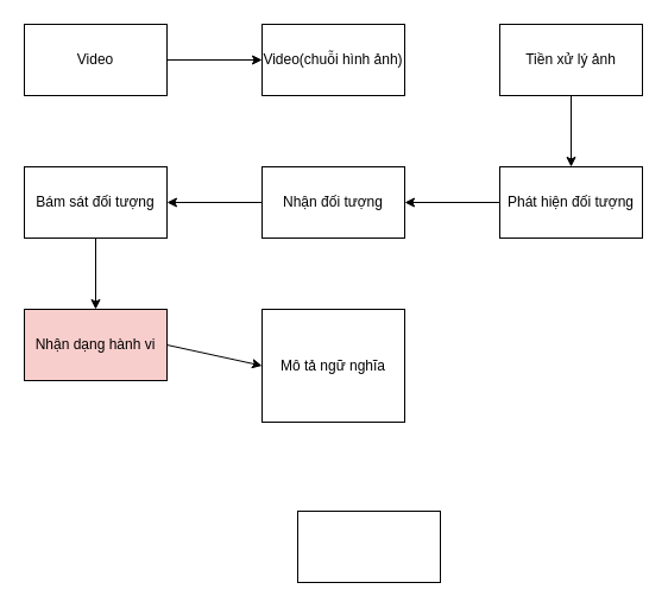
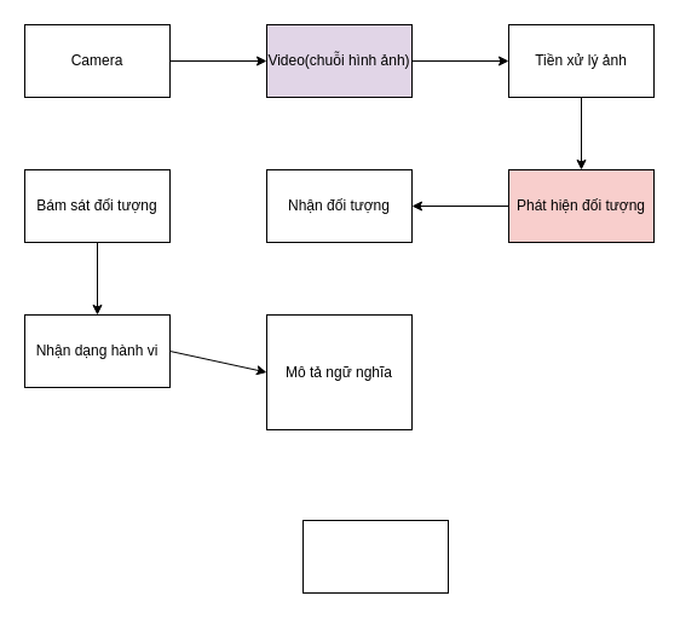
  <mxCell id="0" />
  <mxCell id="1" parent="0" />
- <mxCell id="2" value="Video" style="rounded=0;whiteSpace=wrap;html=1;" vertex="1" parent="1"><mxGeometry x="20" y="20" width="120" height="60" as="geometry" /></mxCell>
- <mxCell id="3" value="Video(chuỗi hình ảnh)" style="rounded=0;whiteSpace=wrap;html=1;" vertex="1" parent="1"><mxGeometry x="220" y="20" width="120" height="60" as="geometry" /></mxCell>
- <mxCell id="4" value="Phát hiện đối tượng" style="rounded=0;whiteSpace=wrap;html=1;" vertex="1" parent="1"><mxGeometry x="420" y="140" width="120" height="60" as="geometry" /></mxCell>
+ <mxCell id="2" value="Camera" style="rounded=0;whiteSpace=wrap;html=1;" vertex="1" parent="1"><mxGeometry x="20" y="20" width="120" height="60" as="geometry" /></mxCell>
+ <mxCell id="3" value="Video(chuỗi hình ảnh)" style="rounded=0;whiteSpace=wrap;html=1;fillColor=#e1d5e7;" vertex="1" parent="1"><mxGeometry x="220" y="20" width="120" height="60" as="geometry" /></mxCell>
+ <mxCell id="4" value="Phát hiện đối tượng" style="rounded=0;whiteSpace=wrap;html=1;fillColor=#f8cecc;" vertex="1" parent="1"><mxGeometry x="420" y="140" width="120" height="60" as="geometry" /></mxCell>
  <mxCell id="5" value="Tiền xử lý ảnh" style="rounded=0;whiteSpace=wrap;html=1;" vertex="1" parent="1"><mxGeometry x="420" y="20" width="120" height="60" as="geometry" /></mxCell>
  <mxCell id="6" value="Nhận đối tượng" style="rounded=0;whiteSpace=wrap;html=1;" vertex="1" parent="1"><mxGeometry x="220" y="140" width="120" height="60" as="geometry" /></mxCell>
  <mxCell id="7" value="Bám sát đối tượng" style="rounded=0;whiteSpace=wrap;html=1;" vertex="1" parent="1"><mxGeometry x="20" y="140" width="120" height="60" as="geometry" /></mxCell>
- <mxCell id="8" value="Nhận dạng hành vi" style="rounded=0;whiteSpace=wrap;html=1;fillColor=#f8cecc;" vertex="1" parent="1"><mxGeometry x="20" y="260" width="120" height="60" as="geometry" /></mxCell>
+ <mxCell id="8" value="Nhận dạng hành vi" style="rounded=0;whiteSpace=wrap;html=1;" vertex="1" parent="1"><mxGeometry x="20" y="260" width="120" height="60" as="geometry" /></mxCell>
  <mxCell id="9" value="Mô tả ngữ nghĩa" style="rounded=0;whiteSpace=wrap;html=1;" vertex="1" parent="1"><mxGeometry x="220" y="260" width="120" height="95" as="geometry" /></mxCell>
  <mxCell id="10" value="" style="endArrow=classic;html=1;exitX=1;exitY=0.5;exitDx=0;exitDy=0;entryX=0;entryY=0.5;entryDx=0;entryDy=0;" edge="1" parent="1" source="2" target="3"><mxGeometry width="50" height="50" relative="1" as="geometry"><mxPoint x="340" y="220" as="sourcePoint" /><mxPoint x="390" y="170" as="targetPoint" /></mxGeometry></mxCell>
  <mxCell id="11" value="" style="endArrow=classic;html=1;exitX=0;exitY=0.5;exitDx=0;exitDy=0;entryX=1;entryY=0.5;entryDx=0;entryDy=0;" edge="1" parent="1" source="4" target="6"><mxGeometry width="50" height="50" relative="1" as="geometry"><mxPoint x="340" y="220" as="sourcePoint" /><mxPoint x="390" y="170" as="targetPoint" /></mxGeometry></mxCell>
  <mxCell id="12" value="" style="endArrow=classic;html=1;exitX=1;exitY=0.5;exitDx=0;exitDy=0;entryX=0;entryY=0.5;entryDx=0;entryDy=0;" edge="1" parent="1" source="8" target="9"><mxGeometry width="50" height="50" relative="1" as="geometry"><mxPoint x="340" y="220" as="sourcePoint" /><mxPoint x="390" y="170" as="targetPoint" /></mxGeometry></mxCell>
  <mxCell id="13" value="" style="endArrow=classic;html=1;exitX=0.5;exitY=1;exitDx=0;exitDy=0;entryX=0.5;entryY=0;entryDx=0;entryDy=0;" edge="1" parent="1" source="7" target="8"><mxGeometry width="50" height="50" relative="1" as="geometry"><mxPoint x="340" y="220" as="sourcePoint" /><mxPoint x="390" y="170" as="targetPoint" /></mxGeometry></mxCell>
- <mxCell id="14" value="" style="endArrow=classic;html=1;exitX=0;exitY=0.5;exitDx=0;exitDy=0;entryX=1;entryY=0.5;entryDx=0;entryDy=0;" edge="1" parent="1" source="6" target="7"><mxGeometry width="50" height="50" relative="1" as="geometry"><mxPoint x="370" y="250" as="sourcePoint" /><mxPoint x="420" y="200" as="targetPoint" /></mxGeometry></mxCell>
  <mxCell id="15" value="" style="endArrow=classic;html=1;exitX=0.5;exitY=1;exitDx=0;exitDy=0;" edge="1" parent="1" source="5" target="4"><mxGeometry width="50" height="50" relative="1" as="geometry"><mxPoint x="340" y="220" as="sourcePoint" /><mxPoint x="390" y="170" as="targetPoint" /></mxGeometry></mxCell>
+ <mxCell id="16" value="" style="endArrow=classic;html=1;exitX=1;exitY=0.5;exitDx=0;exitDy=0;entryX=0;entryY=0.5;entryDx=0;entryDy=0;" edge="1" parent="1" source="3" target="5"><mxGeometry width="50" height="50" relative="1" as="geometry"><mxPoint x="340" y="220" as="sourcePoint" /><mxPoint x="390" y="170" as="targetPoint" /></mxGeometry></mxCell>
  <mxCell id="17" value="" style="whiteSpace=wrap;html=1;" vertex="1" parent="1"><mxGeometry x="250" y="430" width="120" height="60" as="geometry" /></mxCell>
